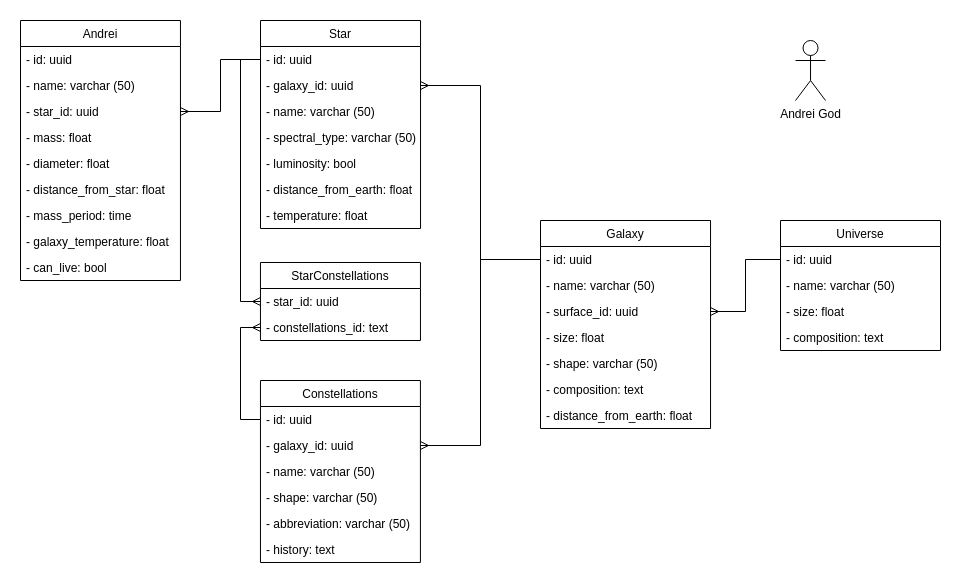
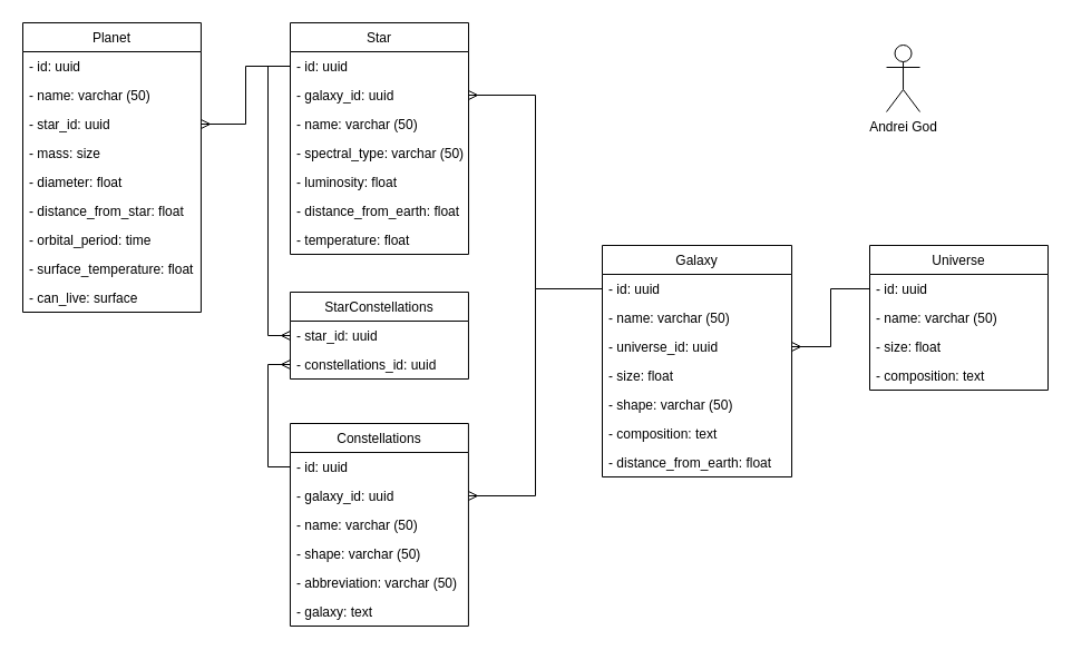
  <mxCell id="0" />
  <mxCell id="1" parent="0" />
  <mxCell id="2" style="edgeStyle=orthogonalEdgeStyle;rounded=0;orthogonalLoop=1;jettySize=auto;html=1;exitX=0.5;exitY=1;exitDx=0;exitDy=0;" parent="1" edge="1"><mxGeometry relative="1" as="geometry"><mxPoint x="359.96" y="176" as="sourcePoint" /><mxPoint x="359.96" y="176" as="targetPoint" /></mxGeometry></mxCell>
  <mxCell id="3" value="Universe" style="swimlane;fontStyle=0;align=center;verticalAlign=top;childLayout=stackLayout;horizontal=1;startSize=26;horizontalStack=0;resizeParent=1;resizeParentMax=0;resizeLast=0;collapsible=1;marginBottom=0;" parent="1" vertex="1"><mxGeometry x="780" y="220" width="160" height="130" as="geometry" /></mxCell>
  <mxCell id="4" value="- id: uuid" style="text;strokeColor=none;fillColor=none;align=left;verticalAlign=top;spacingLeft=4;spacingRight=4;overflow=hidden;rotatable=0;points=[[0,0.5],[1,0.5]];portConstraint=eastwest;" parent="3" vertex="1"><mxGeometry y="26" width="160" height="26" as="geometry" /></mxCell>
  <mxCell id="5" value="- name: varchar (50)" style="text;strokeColor=none;fillColor=none;align=left;verticalAlign=top;spacingLeft=4;spacingRight=4;overflow=hidden;rotatable=0;points=[[0,0.5],[1,0.5]];portConstraint=eastwest;" parent="3" vertex="1"><mxGeometry y="52" width="160" height="26" as="geometry" /></mxCell>
  <mxCell id="6" value="- size: float" style="text;strokeColor=none;fillColor=none;align=left;verticalAlign=top;spacingLeft=4;spacingRight=4;overflow=hidden;rotatable=0;points=[[0,0.5],[1,0.5]];portConstraint=eastwest;" parent="3" vertex="1"><mxGeometry y="78" width="160" height="26" as="geometry" /></mxCell>
  <mxCell id="7" value="- composition: text" style="text;strokeColor=none;fillColor=none;align=left;verticalAlign=top;spacingLeft=4;spacingRight=4;overflow=hidden;rotatable=0;points=[[0,0.5],[1,0.5]];portConstraint=eastwest;" parent="3" vertex="1"><mxGeometry y="104" width="160" height="26" as="geometry" /></mxCell>
  <mxCell id="8" value="Galaxy" style="swimlane;fontStyle=0;childLayout=stackLayout;horizontal=1;startSize=26;fillColor=default;horizontalStack=0;resizeParent=1;resizeParentMax=0;resizeLast=0;collapsible=1;marginBottom=0;" parent="1" vertex="1"><mxGeometry x="540" y="220" width="170.04" height="208" as="geometry" /></mxCell>
  <mxCell id="9" value="- id: uuid" style="text;strokeColor=none;fillColor=none;align=left;verticalAlign=top;spacingLeft=4;spacingRight=4;overflow=hidden;rotatable=0;points=[[0,0.5],[1,0.5]];portConstraint=eastwest;" parent="8" vertex="1"><mxGeometry y="26" width="170.04" height="26" as="geometry" /></mxCell>
  <mxCell id="10" value="- name: varchar (50)" style="text;strokeColor=none;fillColor=none;align=left;verticalAlign=top;spacingLeft=4;spacingRight=4;overflow=hidden;rotatable=0;points=[[0,0.5],[1,0.5]];portConstraint=eastwest;" parent="8" vertex="1"><mxGeometry y="52" width="170.04" height="26" as="geometry" /></mxCell>
- <mxCell id="11" value="- surface_id: uuid" style="text;strokeColor=none;fillColor=none;align=left;verticalAlign=top;spacingLeft=4;spacingRight=4;overflow=hidden;rotatable=0;points=[[0,0.5],[1,0.5]];portConstraint=eastwest;" parent="8" vertex="1"><mxGeometry y="78" width="170.04" height="26" as="geometry" /></mxCell>
+ <mxCell id="11" value="- universe_id: uuid" style="text;strokeColor=none;fillColor=none;align=left;verticalAlign=top;spacingLeft=4;spacingRight=4;overflow=hidden;rotatable=0;points=[[0,0.5],[1,0.5]];portConstraint=eastwest;" parent="8" vertex="1"><mxGeometry y="78" width="170.04" height="26" as="geometry" /></mxCell>
  <mxCell id="12" value="- size: float&#10;" style="text;strokeColor=none;fillColor=none;align=left;verticalAlign=top;spacingLeft=4;spacingRight=4;overflow=hidden;rotatable=0;points=[[0,0.5],[1,0.5]];portConstraint=eastwest;" parent="8" vertex="1"><mxGeometry y="104" width="170.04" height="26" as="geometry" /></mxCell>
  <mxCell id="13" value="- shape: varchar (50)" style="text;strokeColor=none;fillColor=none;align=left;verticalAlign=top;spacingLeft=4;spacingRight=4;overflow=hidden;rotatable=0;points=[[0,0.5],[1,0.5]];portConstraint=eastwest;" parent="8" vertex="1"><mxGeometry y="130" width="170.04" height="26" as="geometry" /></mxCell>
  <mxCell id="14" value="- composition: text" style="text;strokeColor=none;fillColor=none;align=left;verticalAlign=top;spacingLeft=4;spacingRight=4;overflow=hidden;rotatable=0;points=[[0,0.5],[1,0.5]];portConstraint=eastwest;" parent="8" vertex="1"><mxGeometry y="156" width="170.04" height="26" as="geometry" /></mxCell>
  <mxCell id="15" value="- distance_from_earth: float" style="text;strokeColor=none;fillColor=none;align=left;verticalAlign=top;spacingLeft=4;spacingRight=4;overflow=hidden;rotatable=0;points=[[0,0.5],[1,0.5]];portConstraint=eastwest;" parent="8" vertex="1"><mxGeometry y="182" width="170.04" height="26" as="geometry" /></mxCell>
- <mxCell id="16" value="Andrei" style="swimlane;fontStyle=0;childLayout=stackLayout;horizontal=1;startSize=26;fillColor=default;horizontalStack=0;resizeParent=1;resizeParentMax=0;resizeLast=0;collapsible=1;marginBottom=0;" parent="1" vertex="1"><mxGeometry x="20" y="20" width="159.96" height="260" as="geometry" /></mxCell>
+ <mxCell id="16" value="Planet" style="swimlane;fontStyle=0;childLayout=stackLayout;horizontal=1;startSize=26;fillColor=default;horizontalStack=0;resizeParent=1;resizeParentMax=0;resizeLast=0;collapsible=1;marginBottom=0;" parent="1" vertex="1"><mxGeometry x="20" y="20" width="159.96" height="260" as="geometry" /></mxCell>
  <mxCell id="17" value="- id: uuid" style="text;strokeColor=none;fillColor=none;align=left;verticalAlign=top;spacingLeft=4;spacingRight=4;overflow=hidden;rotatable=0;points=[[0,0.5],[1,0.5]];portConstraint=eastwest;" parent="16" vertex="1"><mxGeometry y="26" width="159.96" height="26" as="geometry" /></mxCell>
  <mxCell id="18" value="- name: varchar (50)" style="text;strokeColor=none;fillColor=none;align=left;verticalAlign=top;spacingLeft=4;spacingRight=4;overflow=hidden;rotatable=0;points=[[0,0.5],[1,0.5]];portConstraint=eastwest;" parent="16" vertex="1"><mxGeometry y="52" width="159.96" height="26" as="geometry" /></mxCell>
  <mxCell id="19" value="- star_id: uuid" style="text;strokeColor=none;fillColor=none;align=left;verticalAlign=top;spacingLeft=4;spacingRight=4;overflow=hidden;rotatable=0;points=[[0,0.5],[1,0.5]];portConstraint=eastwest;" parent="16" vertex="1"><mxGeometry y="78" width="159.96" height="26" as="geometry" /></mxCell>
- <mxCell id="20" value="- mass: float" style="text;strokeColor=none;fillColor=none;align=left;verticalAlign=top;spacingLeft=4;spacingRight=4;overflow=hidden;rotatable=0;points=[[0,0.5],[1,0.5]];portConstraint=eastwest;" parent="16" vertex="1"><mxGeometry y="104" width="159.96" height="26" as="geometry" /></mxCell>
+ <mxCell id="20" value="- mass: size" style="text;strokeColor=none;fillColor=none;align=left;verticalAlign=top;spacingLeft=4;spacingRight=4;overflow=hidden;rotatable=0;points=[[0,0.5],[1,0.5]];portConstraint=eastwest;" parent="16" vertex="1"><mxGeometry y="104" width="159.96" height="26" as="geometry" /></mxCell>
  <mxCell id="21" value="- diameter: float" style="text;strokeColor=none;fillColor=none;align=left;verticalAlign=top;spacingLeft=4;spacingRight=4;overflow=hidden;rotatable=0;points=[[0,0.5],[1,0.5]];portConstraint=eastwest;" parent="16" vertex="1"><mxGeometry y="130" width="159.96" height="26" as="geometry" /></mxCell>
  <mxCell id="22" value="- distance_from_star: float" style="text;strokeColor=none;fillColor=none;align=left;verticalAlign=top;spacingLeft=4;spacingRight=4;overflow=hidden;rotatable=0;points=[[0,0.5],[1,0.5]];portConstraint=eastwest;" parent="16" vertex="1"><mxGeometry y="156" width="159.96" height="26" as="geometry" /></mxCell>
- <mxCell id="23" value="- mass_period: time" style="text;strokeColor=none;fillColor=none;align=left;verticalAlign=top;spacingLeft=4;spacingRight=4;overflow=hidden;rotatable=0;points=[[0,0.5],[1,0.5]];portConstraint=eastwest;" parent="16" vertex="1"><mxGeometry y="182" width="159.96" height="26" as="geometry" /></mxCell>
- <mxCell id="24" value="- galaxy_temperature: float" style="text;strokeColor=none;fillColor=none;align=left;verticalAlign=top;spacingLeft=4;spacingRight=4;overflow=hidden;rotatable=0;points=[[0,0.5],[1,0.5]];portConstraint=eastwest;" parent="16" vertex="1"><mxGeometry y="208" width="159.96" height="26" as="geometry" /></mxCell>
- <mxCell id="25" value="- can_live: bool" style="text;strokeColor=none;fillColor=none;align=left;verticalAlign=top;spacingLeft=4;spacingRight=4;overflow=hidden;rotatable=0;points=[[0,0.5],[1,0.5]];portConstraint=eastwest;" parent="16" vertex="1"><mxGeometry y="234" width="159.96" height="26" as="geometry" /></mxCell>
+ <mxCell id="23" value="- orbital_period: time" style="text;strokeColor=none;fillColor=none;align=left;verticalAlign=top;spacingLeft=4;spacingRight=4;overflow=hidden;rotatable=0;points=[[0,0.5],[1,0.5]];portConstraint=eastwest;" parent="16" vertex="1"><mxGeometry y="182" width="159.96" height="26" as="geometry" /></mxCell>
+ <mxCell id="24" value="- surface_temperature: float" style="text;strokeColor=none;fillColor=none;align=left;verticalAlign=top;spacingLeft=4;spacingRight=4;overflow=hidden;rotatable=0;points=[[0,0.5],[1,0.5]];portConstraint=eastwest;" parent="16" vertex="1"><mxGeometry y="208" width="159.96" height="26" as="geometry" /></mxCell>
+ <mxCell id="25" value="- can_live: surface" style="text;strokeColor=none;fillColor=none;align=left;verticalAlign=top;spacingLeft=4;spacingRight=4;overflow=hidden;rotatable=0;points=[[0,0.5],[1,0.5]];portConstraint=eastwest;" parent="16" vertex="1"><mxGeometry y="234" width="159.96" height="26" as="geometry" /></mxCell>
  <mxCell id="26" value="Constellations" style="swimlane;fontStyle=0;childLayout=stackLayout;horizontal=1;startSize=26;fillColor=default;horizontalStack=0;resizeParent=1;resizeParentMax=0;resizeLast=0;collapsible=1;marginBottom=0;" parent="1" vertex="1"><mxGeometry x="259.96" y="380" width="159.96" height="182" as="geometry" /></mxCell>
  <mxCell id="27" value="- id: uuid" style="text;strokeColor=none;fillColor=none;align=left;verticalAlign=top;spacingLeft=4;spacingRight=4;overflow=hidden;rotatable=0;points=[[0,0.5],[1,0.5]];portConstraint=eastwest;" parent="26" vertex="1"><mxGeometry y="26" width="159.96" height="26" as="geometry" /></mxCell>
  <mxCell id="28" value="- galaxy_id: uuid" style="text;strokeColor=none;fillColor=none;align=left;verticalAlign=top;spacingLeft=4;spacingRight=4;overflow=hidden;rotatable=0;points=[[0,0.5],[1,0.5]];portConstraint=eastwest;" parent="26" vertex="1"><mxGeometry y="52" width="159.96" height="26" as="geometry" /></mxCell>
  <mxCell id="29" value="- name: varchar (50)" style="text;strokeColor=none;fillColor=none;align=left;verticalAlign=top;spacingLeft=4;spacingRight=4;overflow=hidden;rotatable=0;points=[[0,0.5],[1,0.5]];portConstraint=eastwest;" parent="26" vertex="1"><mxGeometry y="78" width="159.96" height="26" as="geometry" /></mxCell>
  <mxCell id="30" value="- shape: varchar (50)" style="text;strokeColor=none;fillColor=none;align=left;verticalAlign=top;spacingLeft=4;spacingRight=4;overflow=hidden;rotatable=0;points=[[0,0.5],[1,0.5]];portConstraint=eastwest;" parent="26" vertex="1"><mxGeometry y="104" width="159.96" height="26" as="geometry" /></mxCell>
  <mxCell id="31" value="- abbreviation: varchar (50)" style="text;strokeColor=none;fillColor=none;align=left;verticalAlign=top;spacingLeft=4;spacingRight=4;overflow=hidden;rotatable=0;points=[[0,0.5],[1,0.5]];portConstraint=eastwest;" parent="26" vertex="1"><mxGeometry y="130" width="159.96" height="26" as="geometry" /></mxCell>
- <mxCell id="32" value="- history: text" style="text;strokeColor=none;fillColor=none;align=left;verticalAlign=top;spacingLeft=4;spacingRight=4;overflow=hidden;rotatable=0;points=[[0,0.5],[1,0.5]];portConstraint=eastwest;" parent="26" vertex="1"><mxGeometry y="156" width="159.96" height="26" as="geometry" /></mxCell>
+ <mxCell id="32" value="- galaxy: text" style="text;strokeColor=none;fillColor=none;align=left;verticalAlign=top;spacingLeft=4;spacingRight=4;overflow=hidden;rotatable=0;points=[[0,0.5],[1,0.5]];portConstraint=eastwest;" parent="26" vertex="1"><mxGeometry y="156" width="159.96" height="26" as="geometry" /></mxCell>
  <mxCell id="33" value="Star" style="swimlane;fontStyle=0;childLayout=stackLayout;horizontal=1;startSize=26;fillColor=default;horizontalStack=0;resizeParent=1;resizeParentMax=0;resizeLast=0;collapsible=1;marginBottom=0;" parent="1" vertex="1"><mxGeometry x="260" y="20" width="160.04" height="208" as="geometry" /></mxCell>
  <mxCell id="34" value="- id: uuid" style="text;strokeColor=none;fillColor=none;align=left;verticalAlign=top;spacingLeft=4;spacingRight=4;overflow=hidden;rotatable=0;points=[[0,0.5],[1,0.5]];portConstraint=eastwest;" parent="33" vertex="1"><mxGeometry y="26" width="160.04" height="26" as="geometry" /></mxCell>
  <mxCell id="35" value="- galaxy_id: uuid" style="text;strokeColor=none;fillColor=none;align=left;verticalAlign=top;spacingLeft=4;spacingRight=4;overflow=hidden;rotatable=0;points=[[0,0.5],[1,0.5]];portConstraint=eastwest;" parent="33" vertex="1"><mxGeometry y="52" width="160.04" height="26" as="geometry" /></mxCell>
  <mxCell id="36" value="- name: varchar (50)" style="text;strokeColor=none;fillColor=none;align=left;verticalAlign=top;spacingLeft=4;spacingRight=4;overflow=hidden;rotatable=0;points=[[0,0.5],[1,0.5]];portConstraint=eastwest;" parent="33" vertex="1"><mxGeometry y="78" width="160.04" height="26" as="geometry" /></mxCell>
  <mxCell id="37" value="- spectral_type: varchar (50)" style="text;strokeColor=none;fillColor=none;align=left;verticalAlign=top;spacingLeft=4;spacingRight=4;overflow=hidden;rotatable=0;points=[[0,0.5],[1,0.5]];portConstraint=eastwest;" parent="33" vertex="1"><mxGeometry y="104" width="160.04" height="26" as="geometry" /></mxCell>
- <mxCell id="38" value="- luminosity: bool" style="text;strokeColor=none;fillColor=none;align=left;verticalAlign=top;spacingLeft=4;spacingRight=4;overflow=hidden;rotatable=0;points=[[0,0.5],[1,0.5]];portConstraint=eastwest;" parent="33" vertex="1"><mxGeometry y="130" width="160.04" height="26" as="geometry" /></mxCell>
+ <mxCell id="38" value="- luminosity: float" style="text;strokeColor=none;fillColor=none;align=left;verticalAlign=top;spacingLeft=4;spacingRight=4;overflow=hidden;rotatable=0;points=[[0,0.5],[1,0.5]];portConstraint=eastwest;" parent="33" vertex="1"><mxGeometry y="130" width="160.04" height="26" as="geometry" /></mxCell>
  <mxCell id="39" value="- distance_from_earth: float" style="text;strokeColor=none;fillColor=none;align=left;verticalAlign=top;spacingLeft=4;spacingRight=4;overflow=hidden;rotatable=0;points=[[0,0.5],[1,0.5]];portConstraint=eastwest;" parent="33" vertex="1"><mxGeometry y="156" width="160.04" height="26" as="geometry" /></mxCell>
  <mxCell id="40" value="- temperature: float" style="text;strokeColor=none;fillColor=none;align=left;verticalAlign=top;spacingLeft=4;spacingRight=4;overflow=hidden;rotatable=0;points=[[0,0.5],[1,0.5]];portConstraint=eastwest;" parent="33" vertex="1"><mxGeometry y="182" width="160.04" height="26" as="geometry" /></mxCell>
  <mxCell id="41" value="Andrei God" style="shape=umlActor;verticalLabelPosition=bottom;verticalAlign=top;html=1;" parent="1" vertex="1"><mxGeometry x="795.04" y="40" width="30" height="60" as="geometry" /></mxCell>
  <mxCell id="42" style="rounded=0;orthogonalLoop=1;jettySize=auto;html=1;exitX=1;exitY=0.5;exitDx=0;exitDy=0;entryX=0;entryY=0.5;entryDx=0;entryDy=0;endArrow=none;endFill=0;startArrow=ERmany;startFill=0;edgeStyle=orthogonalEdgeStyle;" parent="1" source="11" target="4" edge="1"><mxGeometry relative="1" as="geometry" /></mxCell>
  <mxCell id="43" style="edgeStyle=orthogonalEdgeStyle;rounded=0;orthogonalLoop=1;jettySize=auto;html=1;endArrow=none;endFill=0;startArrow=ERmany;startFill=0;" parent="1" source="35" target="9" edge="1"><mxGeometry relative="1" as="geometry" /></mxCell>
  <mxCell id="44" style="edgeStyle=orthogonalEdgeStyle;rounded=0;orthogonalLoop=1;jettySize=auto;html=1;endArrow=none;endFill=0;startArrow=ERmany;startFill=0;" parent="1" source="19" target="34" edge="1"><mxGeometry relative="1" as="geometry" /></mxCell>
  <mxCell id="45" value="StarConstellations" style="swimlane;fontStyle=0;childLayout=stackLayout;horizontal=1;startSize=26;fillColor=default;horizontalStack=0;resizeParent=1;resizeParentMax=0;resizeLast=0;collapsible=1;marginBottom=0;" parent="1" vertex="1"><mxGeometry x="259.96" y="262" width="160" height="78" as="geometry" /></mxCell>
  <mxCell id="46" value="- star_id: uuid" style="text;strokeColor=none;fillColor=none;align=left;verticalAlign=top;spacingLeft=4;spacingRight=4;overflow=hidden;rotatable=0;points=[[0,0.5],[1,0.5]];portConstraint=eastwest;" parent="45" vertex="1"><mxGeometry y="26" width="160" height="26" as="geometry" /></mxCell>
- <mxCell id="47" value="- constellations_id: text" style="text;strokeColor=none;fillColor=none;align=left;verticalAlign=top;spacingLeft=4;spacingRight=4;overflow=hidden;rotatable=0;points=[[0,0.5],[1,0.5]];portConstraint=eastwest;" parent="45" vertex="1"><mxGeometry y="52" width="160" height="26" as="geometry" /></mxCell>
+ <mxCell id="47" value="- constellations_id: uuid" style="text;strokeColor=none;fillColor=none;align=left;verticalAlign=top;spacingLeft=4;spacingRight=4;overflow=hidden;rotatable=0;points=[[0,0.5],[1,0.5]];portConstraint=eastwest;" parent="45" vertex="1"><mxGeometry y="52" width="160" height="26" as="geometry" /></mxCell>
  <mxCell id="48" style="edgeStyle=orthogonalEdgeStyle;rounded=0;orthogonalLoop=1;jettySize=auto;html=1;entryX=0;entryY=0.5;entryDx=0;entryDy=0;endArrow=none;endFill=0;startArrow=ERmany;startFill=0;" parent="1" source="47" target="27" edge="1"><mxGeometry relative="1" as="geometry" /></mxCell>
  <mxCell id="49" style="edgeStyle=orthogonalEdgeStyle;rounded=0;orthogonalLoop=1;jettySize=auto;html=1;entryX=0;entryY=0.5;entryDx=0;entryDy=0;endArrow=none;endFill=0;startArrow=ERmany;startFill=0;" parent="1" source="46" target="34" edge="1"><mxGeometry relative="1" as="geometry" /></mxCell>
  <mxCell id="50" style="edgeStyle=orthogonalEdgeStyle;rounded=0;orthogonalLoop=1;jettySize=auto;html=1;entryX=0;entryY=0.5;entryDx=0;entryDy=0;endArrow=none;endFill=0;startArrow=ERmany;startFill=0;" edge="1" parent="1" source="28" target="9"><mxGeometry relative="1" as="geometry" /></mxCell>
